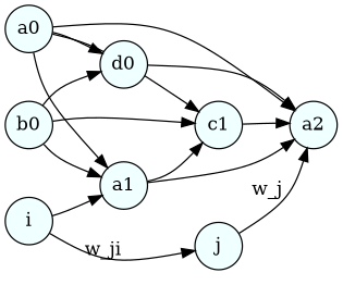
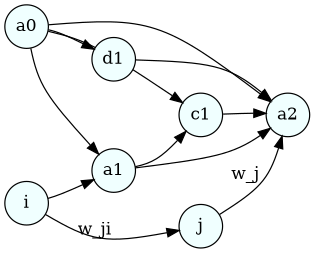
  digraph {
    rankdir=LR
    splines=curved
    node [fillcolor=azure margin=0 shape=circle style=filled]
    a0
    a1
    c1
-   d1 [label=d0]
+   d1
    a2
    n6 [label=j]
-   b0
    n8 [label=i]
    a0 -> a1
    a0 -> c1
    a0 -> d1
    a0 -> a2
    a1 -> c1
    a1 -> a2
    c1 -> a2
    d1 -> a2
    n6 -> a2 [xlabel=w_j]
-   b0 -> a1
-   b0 -> c1
-   b0 -> d1
    n8 -> a1
    n8 -> n6 [xlabel=w_ji]
  }
